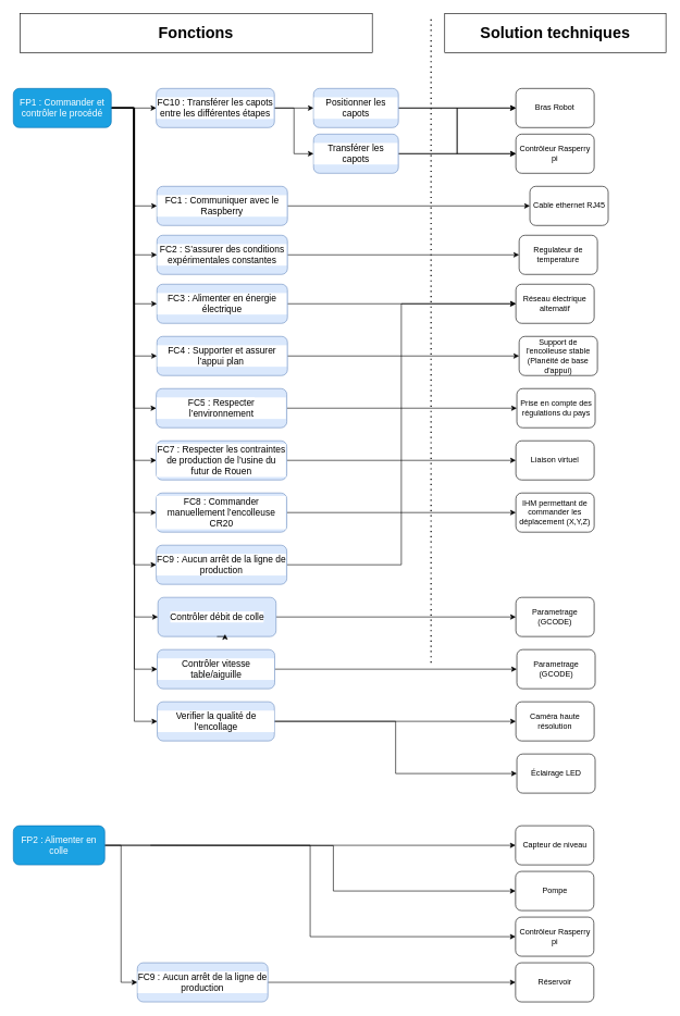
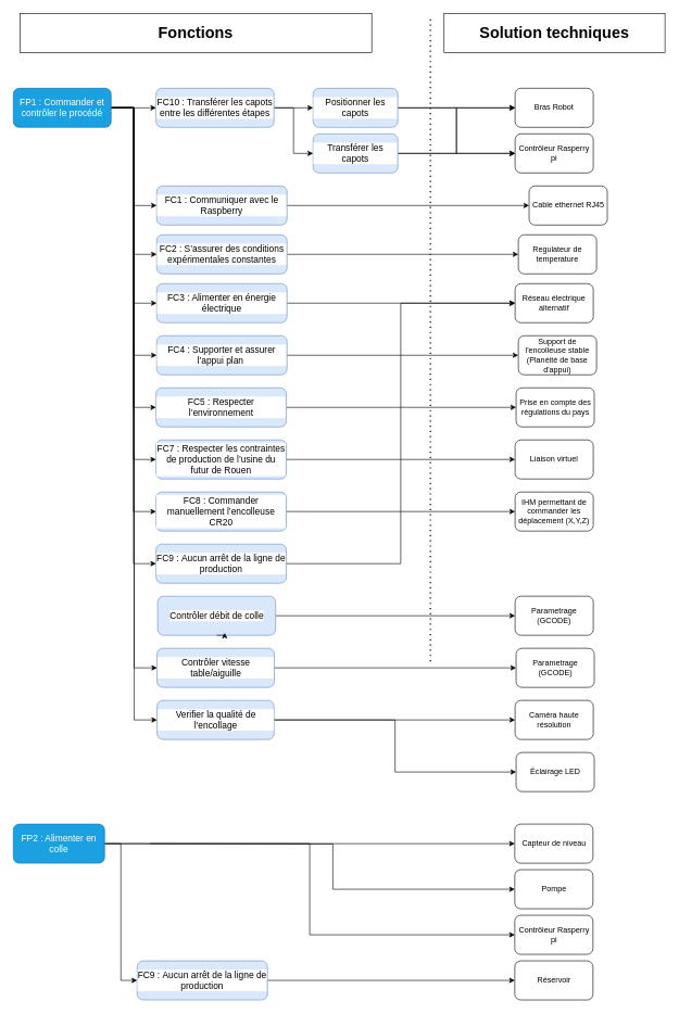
  <mxCell id="0" />
  <mxCell id="1" parent="0" />
  <mxCell id="2" style="edgeStyle=orthogonalEdgeStyle;rounded=0;orthogonalLoop=1;jettySize=auto;html=1;entryX=0;entryY=0.5;entryDx=0;entryDy=0;fontFamily=Helvetica;exitX=1;exitY=0.5;exitDx=0;exitDy=0;" parent="1" source="46" target="33" edge="1"><mxGeometry relative="1" as="geometry"><mxPoint x="230" y="1295" as="sourcePoint" /></mxGeometry></mxCell>
  <mxCell id="3" style="edgeStyle=orthogonalEdgeStyle;rounded=0;orthogonalLoop=1;jettySize=auto;html=1;entryX=0;entryY=0.5;entryDx=0;entryDy=0;fontFamily=Helvetica;" parent="1" target="37" edge="1"><mxGeometry relative="1" as="geometry"><mxPoint x="230" y="1295" as="sourcePoint" /></mxGeometry></mxCell>
  <mxCell id="4" style="edgeStyle=orthogonalEdgeStyle;rounded=0;orthogonalLoop=1;jettySize=auto;html=1;entryX=0;entryY=0.5;entryDx=0;entryDy=0;fontFamily=Helvetica;exitX=1;exitY=0.5;exitDx=0;exitDy=0;" parent="1" source="46" target="38" edge="1"><mxGeometry relative="1" as="geometry"><mxPoint x="230" y="1295" as="sourcePoint" /></mxGeometry></mxCell>
  <mxCell id="5" style="edgeStyle=orthogonalEdgeStyle;rounded=0;orthogonalLoop=1;jettySize=auto;html=1;entryX=0;entryY=0.5;entryDx=0;entryDy=0;" edge="1" parent="1" source="7" target="35"><mxGeometry relative="1" as="geometry" /></mxCell>
  <mxCell id="6" style="edgeStyle=orthogonalEdgeStyle;rounded=0;orthogonalLoop=1;jettySize=auto;html=1;entryX=0;entryY=0.5;entryDx=0;entryDy=0;" edge="1" parent="1" source="7" target="44"><mxGeometry relative="1" as="geometry" /></mxCell>
  <mxCell id="7" value="&lt;div&gt;&lt;font style=&quot;font-size: 14px;&quot;&gt;Transférer les capots&lt;/font&gt;&lt;/div&gt;" style="rounded=1;whiteSpace=wrap;html=1;labelBackgroundColor=default;labelBorderColor=none;textShadow=0;fillColor=#dae8fc;strokeColor=#6c8ebf;fontFamily=Helvetica;" parent="1" vertex="1"><mxGeometry x="480" y="205" width="130" height="60" as="geometry" /></mxCell>
  <mxCell id="8" style="edgeStyle=orthogonalEdgeStyle;rounded=0;orthogonalLoop=1;jettySize=auto;html=1;entryX=0;entryY=0.5;entryDx=0;entryDy=0;fontFamily=Helvetica;" parent="1" source="9" target="31" edge="1"><mxGeometry relative="1" as="geometry" /></mxCell>
  <mxCell id="9" value="&lt;span style=&quot;font-size: 14px;&quot;&gt;Contrôler débit de colle&lt;/span&gt;" style="rounded=1;whiteSpace=wrap;html=1;labelBackgroundColor=default;labelBorderColor=none;textShadow=0;fillColor=#dae8fc;strokeColor=#6c8ebf;fontFamily=Helvetica;" parent="1" vertex="1"><mxGeometry x="241.5" y="915" width="181" height="60" as="geometry" /></mxCell>
  <mxCell id="10" style="edgeStyle=orthogonalEdgeStyle;rounded=0;orthogonalLoop=1;jettySize=auto;html=1;entryX=0;entryY=0.5;entryDx=0;entryDy=0;fontFamily=Helvetica;" parent="1" source="11" target="32" edge="1"><mxGeometry relative="1" as="geometry" /></mxCell>
  <mxCell id="11" value="&lt;span style=&quot;font-size: 14px;&quot;&gt;Contrôler vitesse table/aiguille&lt;/span&gt;" style="rounded=1;whiteSpace=wrap;html=1;labelBackgroundColor=default;labelBorderColor=none;textShadow=0;fillColor=#dae8fc;strokeColor=#6c8ebf;fontFamily=Helvetica;" parent="1" vertex="1"><mxGeometry x="240.5" y="995" width="180" height="60" as="geometry" /></mxCell>
  <mxCell id="12" style="edgeStyle=orthogonalEdgeStyle;rounded=0;orthogonalLoop=1;jettySize=auto;html=1;entryX=0;entryY=0.5;entryDx=0;entryDy=0;fontFamily=Helvetica;" parent="1" source="13" target="34" edge="1"><mxGeometry relative="1" as="geometry" /></mxCell>
  <mxCell id="13" value="&lt;font style=&quot;font-size: 14px;&quot;&gt;FC2 :&amp;nbsp;S’assurer des conditions expérimentales constantes&lt;/font&gt;" style="rounded=1;whiteSpace=wrap;html=1;labelBackgroundColor=default;labelBorderColor=none;textShadow=0;fillColor=#dae8fc;strokeColor=#6c8ebf;fontFamily=Helvetica;" parent="1" vertex="1"><mxGeometry x="240" y="360" width="200" height="60" as="geometry" /></mxCell>
  <mxCell id="14" style="edgeStyle=orthogonalEdgeStyle;rounded=0;orthogonalLoop=1;jettySize=auto;html=1;entryX=0;entryY=0.5;entryDx=0;entryDy=0;" edge="1" parent="1" source="26" target="48"><mxGeometry relative="1" as="geometry" /></mxCell>
  <mxCell id="15" style="edgeStyle=orthogonalEdgeStyle;rounded=0;orthogonalLoop=1;jettySize=auto;html=1;entryX=0;entryY=0.5;entryDx=0;entryDy=0;" edge="1" parent="1" source="26" target="51"><mxGeometry relative="1" as="geometry" /></mxCell>
  <mxCell id="16" style="edgeStyle=orthogonalEdgeStyle;rounded=0;orthogonalLoop=1;jettySize=auto;html=1;entryX=0;entryY=0.5;entryDx=0;entryDy=0;" edge="1" parent="1" source="26" target="55"><mxGeometry relative="1" as="geometry" /></mxCell>
- <mxCell id="17" style="edgeStyle=orthogonalEdgeStyle;rounded=0;orthogonalLoop=1;jettySize=auto;html=1;entryX=0;entryY=0.5;entryDx=0;entryDy=0;" edge="1" parent="1" source="26" target="9"><mxGeometry relative="1" as="geometry" /></mxCell>
  <mxCell id="18" style="edgeStyle=orthogonalEdgeStyle;rounded=0;orthogonalLoop=1;jettySize=auto;html=1;entryX=0;entryY=0.5;entryDx=0;entryDy=0;" edge="1" parent="1" source="26" target="11"><mxGeometry relative="1" as="geometry" /></mxCell>
  <mxCell id="19" style="edgeStyle=orthogonalEdgeStyle;rounded=0;orthogonalLoop=1;jettySize=auto;html=1;entryX=0;entryY=0.5;entryDx=0;entryDy=0;" edge="1" parent="1" source="26" target="13"><mxGeometry relative="1" as="geometry" /></mxCell>
  <mxCell id="20" style="edgeStyle=orthogonalEdgeStyle;rounded=0;orthogonalLoop=1;jettySize=auto;html=1;entryX=0;entryY=0.5;entryDx=0;entryDy=0;" edge="1" parent="1" source="26" target="41"><mxGeometry relative="1" as="geometry" /></mxCell>
  <mxCell id="21" style="edgeStyle=orthogonalEdgeStyle;rounded=0;orthogonalLoop=1;jettySize=auto;html=1;entryX=0;entryY=0.5;entryDx=0;entryDy=0;" edge="1" parent="1" source="26" target="62"><mxGeometry relative="1" as="geometry" /></mxCell>
  <mxCell id="22" style="edgeStyle=orthogonalEdgeStyle;rounded=0;orthogonalLoop=1;jettySize=auto;html=1;entryX=0;entryY=0.5;entryDx=0;entryDy=0;" edge="1" parent="1" source="26" target="65"><mxGeometry relative="1" as="geometry" /></mxCell>
  <mxCell id="23" style="edgeStyle=orthogonalEdgeStyle;rounded=0;orthogonalLoop=1;jettySize=auto;html=1;entryX=0;entryY=0.5;entryDx=0;entryDy=0;" edge="1" parent="1" source="26" target="68"><mxGeometry relative="1" as="geometry" /></mxCell>
  <mxCell id="24" style="edgeStyle=orthogonalEdgeStyle;rounded=0;orthogonalLoop=1;jettySize=auto;html=1;entryX=0;entryY=0.5;entryDx=0;entryDy=0;" edge="1" parent="1" source="26" target="71"><mxGeometry relative="1" as="geometry" /></mxCell>
  <mxCell id="25" style="edgeStyle=orthogonalEdgeStyle;rounded=0;orthogonalLoop=1;jettySize=auto;html=1;entryX=0;entryY=0.5;entryDx=0;entryDy=0;" edge="1" parent="1" source="26" target="74"><mxGeometry relative="1" as="geometry" /></mxCell>
  <mxCell id="26" value="&lt;span&gt;&lt;font style=&quot;font-size: 14px; color: light-dark(rgb(255, 255, 255), rgb(0, 0, 0));&quot;&gt;FP1 : Commander et contrôler le procédé&lt;/font&gt;&lt;/span&gt;" style="rounded=1;whiteSpace=wrap;html=1;fillColor=#1ba1e2;fontColor=#ffffff;strokeColor=#006EAF;fontFamily=Helvetica;" parent="1" vertex="1"><mxGeometry x="20" y="135" width="150" height="60" as="geometry" /></mxCell>
  <mxCell id="27" value="" style="endArrow=none;dashed=1;html=1;dashPattern=1 3;strokeWidth=2;rounded=0;fontFamily=Helvetica;" parent="1" edge="1"><mxGeometry width="50" height="50" relative="1" as="geometry"><mxPoint x="660" y="135" as="sourcePoint" /><mxPoint x="660" y="25" as="targetPoint" /></mxGeometry></mxCell>
  <mxCell id="28" value="&lt;h1&gt;&lt;br&gt;&lt;/h1&gt;" style="text;html=1;align=center;verticalAlign=middle;whiteSpace=wrap;rounded=0;fontFamily=Helvetica;" parent="1" vertex="1"><mxGeometry x="720" y="35" width="270" height="30" as="geometry" /></mxCell>
  <mxCell id="29" value="&lt;h1&gt;&lt;b&gt;Fonctions&lt;/b&gt;&lt;/h1&gt;" style="rounded=0;whiteSpace=wrap;html=1;fontFamily=Helvetica;" parent="1" vertex="1"><mxGeometry x="30" y="20" width="540" height="60" as="geometry" /></mxCell>
  <mxCell id="30" value="&lt;h1&gt;&lt;b&gt;Solution techniques&lt;/b&gt;&lt;/h1&gt;" style="rounded=0;whiteSpace=wrap;html=1;fontFamily=Helvetica;" parent="1" vertex="1"><mxGeometry x="681" y="20" width="339" height="60" as="geometry" /></mxCell>
  <mxCell id="31" value="Parametrage (GCODE)" style="rounded=1;whiteSpace=wrap;html=1;fontFamily=Helvetica;" parent="1" vertex="1"><mxGeometry x="790" y="915" width="120" height="60" as="geometry" /></mxCell>
  <mxCell id="32" value="Parametrage (GCODE)" style="rounded=1;whiteSpace=wrap;html=1;fontFamily=Helvetica;" parent="1" vertex="1"><mxGeometry x="791.5" y="995" width="120" height="60" as="geometry" /></mxCell>
  <mxCell id="33" value="Capteur de niveau" style="rounded=1;whiteSpace=wrap;html=1;fontFamily=Helvetica;" parent="1" vertex="1"><mxGeometry x="789.5" y="1265" width="120" height="60" as="geometry" /></mxCell>
  <mxCell id="34" value="Regulateur de temperature" style="rounded=1;whiteSpace=wrap;html=1;fontFamily=Helvetica;" parent="1" vertex="1"><mxGeometry x="795" y="360" width="120" height="60" as="geometry" /></mxCell>
  <mxCell id="35" value="Bras Robot" style="rounded=1;whiteSpace=wrap;html=1;fontFamily=Helvetica;" parent="1" vertex="1"><mxGeometry x="790" y="135" width="120" height="60" as="geometry" /></mxCell>
  <mxCell id="36" value="Réservoir " style="rounded=1;whiteSpace=wrap;html=1;fontFamily=Helvetica;" parent="1" vertex="1"><mxGeometry x="789.5" y="1475" width="120" height="60" as="geometry" /></mxCell>
  <mxCell id="37" value="Pompe" style="rounded=1;whiteSpace=wrap;html=1;fontFamily=Helvetica;" parent="1" vertex="1"><mxGeometry x="789.5" y="1335" width="120" height="60" as="geometry" /></mxCell>
  <mxCell id="38" value="Contrôleur Rasperry pi" style="rounded=1;whiteSpace=wrap;html=1;fontFamily=Helvetica;" parent="1" vertex="1"><mxGeometry x="789.5" y="1405" width="120" height="60" as="geometry" /></mxCell>
  <mxCell id="39" style="edgeStyle=orthogonalEdgeStyle;rounded=0;orthogonalLoop=1;jettySize=auto;html=1;fontFamily=Helvetica;" parent="1" source="41" target="42" edge="1"><mxGeometry relative="1" as="geometry" /></mxCell>
  <mxCell id="40" style="edgeStyle=orthogonalEdgeStyle;rounded=0;orthogonalLoop=1;jettySize=auto;html=1;entryX=0;entryY=0.5;entryDx=0;entryDy=0;fontFamily=Helvetica;" parent="1" source="41" target="43" edge="1"><mxGeometry relative="1" as="geometry"><mxPoint x="791.5" y="1185" as="targetPoint" /></mxGeometry></mxCell>
  <mxCell id="41" value="&lt;span style=&quot;font-size: 14px;&quot;&gt;Verifier la qualité de l'encollage&lt;/span&gt;" style="rounded=1;whiteSpace=wrap;html=1;labelBackgroundColor=default;labelBorderColor=none;textShadow=0;fillColor=#dae8fc;strokeColor=#6c8ebf;fontFamily=Helvetica;" parent="1" vertex="1"><mxGeometry x="240.5" y="1075" width="179.5" height="60" as="geometry" /></mxCell>
  <mxCell id="42" value="Caméra haute résolution" style="rounded=1;whiteSpace=wrap;html=1;fontFamily=Helvetica;" parent="1" vertex="1"><mxGeometry x="790" y="1075" width="120" height="60" as="geometry" /></mxCell>
  <mxCell id="43" value="Éclairage LED" style="rounded=1;whiteSpace=wrap;html=1;fontFamily=Helvetica;" parent="1" vertex="1"><mxGeometry x="791.5" y="1155" width="120" height="60" as="geometry" /></mxCell>
  <mxCell id="44" value="Contrôleur Rasperry pi" style="rounded=1;whiteSpace=wrap;html=1;fontFamily=Helvetica;" parent="1" vertex="1"><mxGeometry x="790" y="205" width="120" height="60" as="geometry" /></mxCell>
  <mxCell id="45" style="edgeStyle=orthogonalEdgeStyle;rounded=0;orthogonalLoop=1;jettySize=auto;html=1;entryX=0;entryY=0.5;entryDx=0;entryDy=0;" edge="1" parent="1" source="46" target="76"><mxGeometry relative="1" as="geometry" /></mxCell>
  <mxCell id="46" value="&lt;span style=&quot;font-size: 14px;&quot;&gt;&lt;font style=&quot;color: rgb(255, 255, 255);&quot;&gt;FP2 : Alimenter en colle&lt;/font&gt;&lt;/span&gt;" style="rounded=1;whiteSpace=wrap;html=1;fillColor=#1ba1e2;fontColor=#ffffff;strokeColor=#006EAF;fontFamily=Helvetica;" vertex="1" parent="1"><mxGeometry x="20" y="1265" width="140" height="60" as="geometry" /></mxCell>
  <mxCell id="47" style="edgeStyle=orthogonalEdgeStyle;rounded=0;orthogonalLoop=1;jettySize=auto;html=1;" edge="1" parent="1" source="48" target="49"><mxGeometry relative="1" as="geometry" /></mxCell>
  <mxCell id="48" value="&lt;div&gt;&lt;font style=&quot;font-size: 14px;&quot;&gt;FC1&lt;/font&gt;&lt;span style=&quot;font-size: 14px; background-color: light-dark(#ffffff, var(--ge-dark-color, #121212)); color: light-dark(rgb(0, 0, 0), rgb(255, 255, 255));&quot;&gt;&amp;nbsp;: Communiquer avec le Raspberry&lt;/span&gt;&lt;/div&gt;" style="rounded=1;whiteSpace=wrap;html=1;labelBackgroundColor=default;labelBorderColor=none;textShadow=0;fillColor=#dae8fc;strokeColor=#6c8ebf;fontFamily=Helvetica;" vertex="1" parent="1"><mxGeometry x="240" y="285" width="200" height="60" as="geometry" /></mxCell>
  <mxCell id="49" value="Cable ethernet RJ45" style="rounded=1;whiteSpace=wrap;html=1;" vertex="1" parent="1"><mxGeometry x="811.5" y="285" width="120" height="60" as="geometry" /></mxCell>
  <mxCell id="50" style="edgeStyle=orthogonalEdgeStyle;rounded=0;orthogonalLoop=1;jettySize=auto;html=1;entryX=0;entryY=0.5;entryDx=0;entryDy=0;" edge="1" parent="1" source="51" target="52"><mxGeometry relative="1" as="geometry" /></mxCell>
  <mxCell id="51" value="&lt;div&gt;&lt;font style=&quot;font-size: 14px;&quot;&gt;FC3 : Alimenter en énergie électrique&lt;/font&gt;&lt;/div&gt;" style="rounded=1;whiteSpace=wrap;html=1;labelBackgroundColor=default;labelBorderColor=none;textShadow=0;fillColor=#dae8fc;strokeColor=#6c8ebf;fontFamily=Helvetica;" vertex="1" parent="1"><mxGeometry x="240" y="435" width="200" height="60" as="geometry" /></mxCell>
  <mxCell id="52" value="Réseau électrique alternatif" style="rounded=1;whiteSpace=wrap;html=1;" vertex="1" parent="1"><mxGeometry x="790" y="435" width="120" height="60" as="geometry" /></mxCell>
  <mxCell id="53" style="edgeStyle=orthogonalEdgeStyle;rounded=0;orthogonalLoop=1;jettySize=auto;html=1;entryX=0;entryY=0.5;entryDx=0;entryDy=0;" edge="1" parent="1" source="55" target="59"><mxGeometry relative="1" as="geometry" /></mxCell>
  <mxCell id="54" style="edgeStyle=orthogonalEdgeStyle;rounded=0;orthogonalLoop=1;jettySize=auto;html=1;entryX=0;entryY=0.5;entryDx=0;entryDy=0;" edge="1" parent="1" source="55" target="7"><mxGeometry relative="1" as="geometry" /></mxCell>
  <mxCell id="55" value="&lt;font style=&quot;font-size: 14px;&quot;&gt;FC10 :&amp;nbsp;&lt;/font&gt;&lt;span style=&quot;font-size: 14px; background-color: light-dark(#ffffff, var(--ge-dark-color, #121212)); color: light-dark(rgb(0, 0, 0), rgb(255, 255, 255));&quot;&gt;Transférer les capots entre les différentes étapes&lt;/span&gt;" style="rounded=1;whiteSpace=wrap;html=1;labelBackgroundColor=default;labelBorderColor=none;textShadow=0;fillColor=#dae8fc;strokeColor=#6c8ebf;fontFamily=Helvetica;" vertex="1" parent="1"><mxGeometry x="239" y="135" width="181" height="60" as="geometry" /></mxCell>
  <mxCell id="56" value="" style="endArrow=none;dashed=1;html=1;dashPattern=1 3;strokeWidth=2;rounded=0;fontFamily=Helvetica;" edge="1" parent="1"><mxGeometry width="50" height="50" relative="1" as="geometry"><mxPoint x="660" y="1015" as="sourcePoint" /><mxPoint x="660" y="135" as="targetPoint" /></mxGeometry></mxCell>
  <mxCell id="57" style="edgeStyle=orthogonalEdgeStyle;rounded=0;orthogonalLoop=1;jettySize=auto;html=1;" edge="1" parent="1" source="59" target="35"><mxGeometry relative="1" as="geometry" /></mxCell>
  <mxCell id="58" style="edgeStyle=orthogonalEdgeStyle;rounded=0;orthogonalLoop=1;jettySize=auto;html=1;entryX=0;entryY=0.5;entryDx=0;entryDy=0;" edge="1" parent="1" source="59" target="44"><mxGeometry relative="1" as="geometry" /></mxCell>
  <mxCell id="59" value="&lt;font style=&quot;font-size: 14px;&quot;&gt;Positionner les capots&lt;/font&gt;" style="rounded=1;whiteSpace=wrap;html=1;labelBackgroundColor=default;labelBorderColor=none;textShadow=0;fillColor=#dae8fc;strokeColor=#6c8ebf;fontFamily=Helvetica;" parent="1" vertex="1"><mxGeometry x="480" y="135" width="130" height="60" as="geometry" /></mxCell>
  <mxCell id="60" style="edgeStyle=orthogonalEdgeStyle;rounded=0;orthogonalLoop=1;jettySize=auto;html=1;exitX=0.5;exitY=1;exitDx=0;exitDy=0;entryX=0.568;entryY=0.939;entryDx=0;entryDy=0;entryPerimeter=0;" edge="1" parent="1" source="9" target="9"><mxGeometry relative="1" as="geometry" /></mxCell>
  <mxCell id="61" style="edgeStyle=orthogonalEdgeStyle;rounded=0;orthogonalLoop=1;jettySize=auto;html=1;entryX=0;entryY=0.5;entryDx=0;entryDy=0;" edge="1" parent="1" source="62" target="63"><mxGeometry relative="1" as="geometry" /></mxCell>
  <mxCell id="62" value="&lt;div&gt;&lt;font style=&quot;font-size: 14px;&quot;&gt;FC4 :&amp;nbsp;Supporter et assurer l’appui plan&amp;nbsp;&lt;/font&gt;&lt;/div&gt;" style="rounded=1;whiteSpace=wrap;html=1;labelBackgroundColor=default;labelBorderColor=none;textShadow=0;fillColor=#dae8fc;strokeColor=#6c8ebf;fontFamily=Helvetica;" vertex="1" parent="1"><mxGeometry x="240" y="515" width="200" height="60" as="geometry" /></mxCell>
  <mxCell id="63" value="Support de l'encolleuse stable (Planéité de base d'appui)" style="rounded=1;whiteSpace=wrap;html=1;" vertex="1" parent="1"><mxGeometry x="795" y="515" width="120" height="60" as="geometry" /></mxCell>
  <mxCell id="64" style="edgeStyle=orthogonalEdgeStyle;rounded=0;orthogonalLoop=1;jettySize=auto;html=1;entryX=0;entryY=0.5;entryDx=0;entryDy=0;" edge="1" parent="1" source="65" target="66"><mxGeometry relative="1" as="geometry" /></mxCell>
  <mxCell id="65" value="&lt;div&gt;&lt;font style=&quot;font-size: 14px;&quot;&gt;FC5&lt;/font&gt;&lt;span style=&quot;font-size: 14px; background-color: light-dark(#ffffff, var(--ge-dark-color, #121212)); color: light-dark(rgb(0, 0, 0), rgb(255, 255, 255));&quot;&gt;&amp;nbsp;:&amp;nbsp;Respecter l’environnement&lt;/span&gt;&lt;/div&gt;" style="rounded=1;whiteSpace=wrap;html=1;labelBackgroundColor=default;labelBorderColor=none;textShadow=0;fillColor=#dae8fc;strokeColor=#6c8ebf;fontFamily=Helvetica;" vertex="1" parent="1"><mxGeometry x="239" y="595" width="200" height="60" as="geometry" /></mxCell>
  <mxCell id="66" value="Prise en compte des régulations du pays" style="rounded=1;whiteSpace=wrap;html=1;" vertex="1" parent="1"><mxGeometry x="791.5" y="595" width="120" height="60" as="geometry" /></mxCell>
  <mxCell id="67" style="edgeStyle=orthogonalEdgeStyle;rounded=0;orthogonalLoop=1;jettySize=auto;html=1;entryX=0;entryY=0.5;entryDx=0;entryDy=0;" edge="1" parent="1" source="68" target="69"><mxGeometry relative="1" as="geometry" /></mxCell>
  <mxCell id="68" value="&lt;div&gt;&lt;font style=&quot;font-size: 14px;&quot;&gt;FC7&lt;/font&gt;&lt;span style=&quot;color: light-dark(rgb(0, 0, 0), rgb(255, 255, 255)); font-size: 14px; background-color: light-dark(#ffffff, var(--ge-dark-color, #121212));&quot;&gt;&amp;nbsp;:&amp;nbsp;&lt;/span&gt;&lt;span style=&quot;color: light-dark(rgb(0, 0, 0), rgb(255, 255, 255)); background-color: light-dark(#ffffff, var(--ge-dark-color, #121212)); font-size: 14px;&quot;&gt;Respecter les contraintes de production de l’usine du futur de Rouen&lt;/span&gt;&lt;/div&gt;" style="rounded=1;whiteSpace=wrap;html=1;labelBackgroundColor=default;labelBorderColor=none;textShadow=0;fillColor=#dae8fc;strokeColor=#6c8ebf;fontFamily=Helvetica;" vertex="1" parent="1"><mxGeometry x="239" y="675" width="200" height="60" as="geometry" /></mxCell>
  <mxCell id="69" value="Liaison virtuel" style="rounded=1;whiteSpace=wrap;html=1;" vertex="1" parent="1"><mxGeometry x="790" y="675" width="120" height="60" as="geometry" /></mxCell>
  <mxCell id="70" style="edgeStyle=orthogonalEdgeStyle;rounded=0;orthogonalLoop=1;jettySize=auto;html=1;entryX=0;entryY=0.5;entryDx=0;entryDy=0;" edge="1" parent="1" source="71" target="72"><mxGeometry relative="1" as="geometry" /></mxCell>
  <mxCell id="71" value="&lt;div&gt;&lt;font style=&quot;font-size: 14px;&quot;&gt;FC8&lt;/font&gt;&lt;span style=&quot;font-size: 14px; background-color: light-dark(#ffffff, var(--ge-dark-color, #121212)); color: light-dark(rgb(0, 0, 0), rgb(255, 255, 255));&quot;&gt;&amp;nbsp;:&amp;nbsp;&lt;/span&gt;&lt;span style=&quot;background-color: light-dark(#ffffff, var(--ge-dark-color, #121212)); font-size: 14px;&quot;&gt;Commander manuellement l’encolleuse CR20&lt;/span&gt;&lt;/div&gt;" style="rounded=1;whiteSpace=wrap;html=1;labelBackgroundColor=default;labelBorderColor=none;textShadow=0;fillColor=#dae8fc;strokeColor=#6c8ebf;fontFamily=Helvetica;" vertex="1" parent="1"><mxGeometry x="239" y="755" width="200" height="60" as="geometry" /></mxCell>
  <mxCell id="72" value="IHM permettant de commander les déplacement (X,Y,Z)" style="rounded=1;whiteSpace=wrap;html=1;fontFamily=Helvetica;" vertex="1" parent="1"><mxGeometry x="790" y="755" width="120" height="60" as="geometry" /></mxCell>
  <mxCell id="73" style="edgeStyle=orthogonalEdgeStyle;rounded=0;orthogonalLoop=1;jettySize=auto;html=1;entryX=0;entryY=0.5;entryDx=0;entryDy=0;" edge="1" parent="1" source="74" target="52"><mxGeometry relative="1" as="geometry" /></mxCell>
  <mxCell id="74" value="&lt;div&gt;&lt;font style=&quot;font-size: 14px;&quot;&gt;FC9&lt;/font&gt;&lt;span style=&quot;color: light-dark(rgb(0, 0, 0), rgb(255, 255, 255)); font-size: 14px; background-color: light-dark(#ffffff, var(--ge-dark-color, #121212));&quot;&gt;&amp;nbsp;:&amp;nbsp;&lt;/span&gt;&lt;span style=&quot;color: light-dark(rgb(0, 0, 0), rgb(255, 255, 255)); background-color: light-dark(#ffffff, var(--ge-dark-color, #121212)); font-size: 14px;&quot;&gt;Aucun arrêt de la ligne de production&lt;/span&gt;&lt;/div&gt;" style="rounded=1;whiteSpace=wrap;html=1;labelBackgroundColor=default;labelBorderColor=none;textShadow=0;fillColor=#dae8fc;strokeColor=#6c8ebf;fontFamily=Helvetica;" vertex="1" parent="1"><mxGeometry x="239" y="835" width="200" height="60" as="geometry" /></mxCell>
  <mxCell id="75" style="edgeStyle=orthogonalEdgeStyle;rounded=0;orthogonalLoop=1;jettySize=auto;html=1;entryX=0;entryY=0.5;entryDx=0;entryDy=0;" edge="1" parent="1" source="76" target="36"><mxGeometry relative="1" as="geometry" /></mxCell>
  <mxCell id="76" value="&lt;div&gt;&lt;font style=&quot;font-size: 14px;&quot;&gt;FC9&lt;/font&gt;&lt;span style=&quot;color: light-dark(rgb(0, 0, 0), rgb(255, 255, 255)); font-size: 14px; background-color: light-dark(#ffffff, var(--ge-dark-color, #121212));&quot;&gt;&amp;nbsp;:&amp;nbsp;&lt;/span&gt;&lt;span style=&quot;color: light-dark(rgb(0, 0, 0), rgb(255, 255, 255)); background-color: light-dark(#ffffff, var(--ge-dark-color, #121212)); font-size: 14px;&quot;&gt;Aucun arrêt de la ligne de production&lt;/span&gt;&lt;/div&gt;" style="rounded=1;whiteSpace=wrap;html=1;labelBackgroundColor=default;labelBorderColor=none;textShadow=0;fillColor=#dae8fc;strokeColor=#6c8ebf;fontFamily=Helvetica;" vertex="1" parent="1"><mxGeometry x="210" y="1475" width="200" height="60" as="geometry" /></mxCell>
